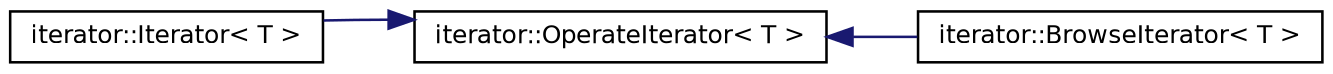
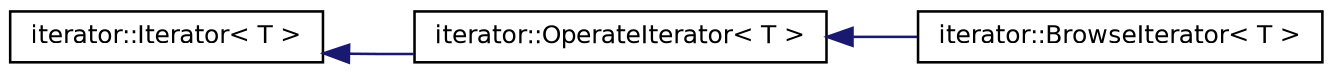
  digraph {
    rankdir=LR
    node [color=black fillcolor=white fontname=Helvetica fontsize=10 shape=record style=filled]
    edge [color=midnightblue dir=back fontname=Helvetica fontsize=10 labelfontname=Helvetica labelfontsize=10 style=solid]
    n1 [height=0.2 label="iterator::Iterator\< T \>" width=0.4]
    n2 [height=0.2 label="iterator::OperateIterator\< T \>" width=0.4]
    n3 [height=0.2 label="iterator::BrowseIterator\< T \>" width=0.4]
-   n2 -> n1
+   n1 -> n2
    n2 -> n3
  }
